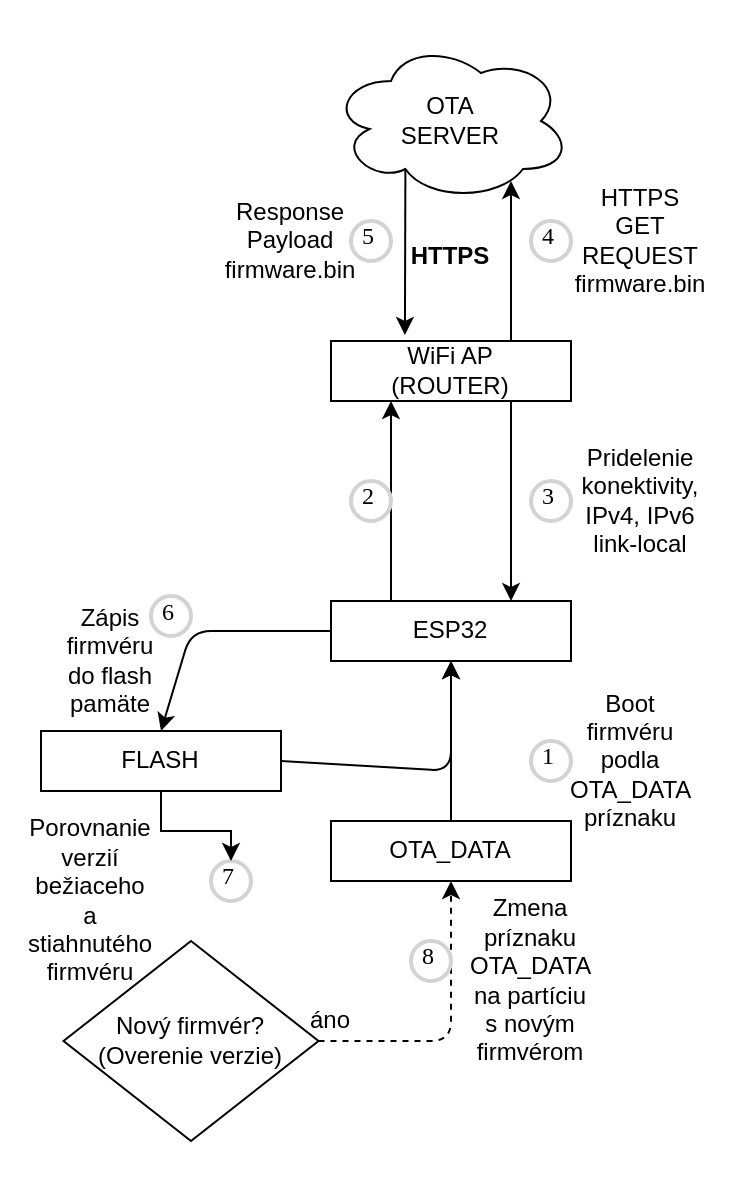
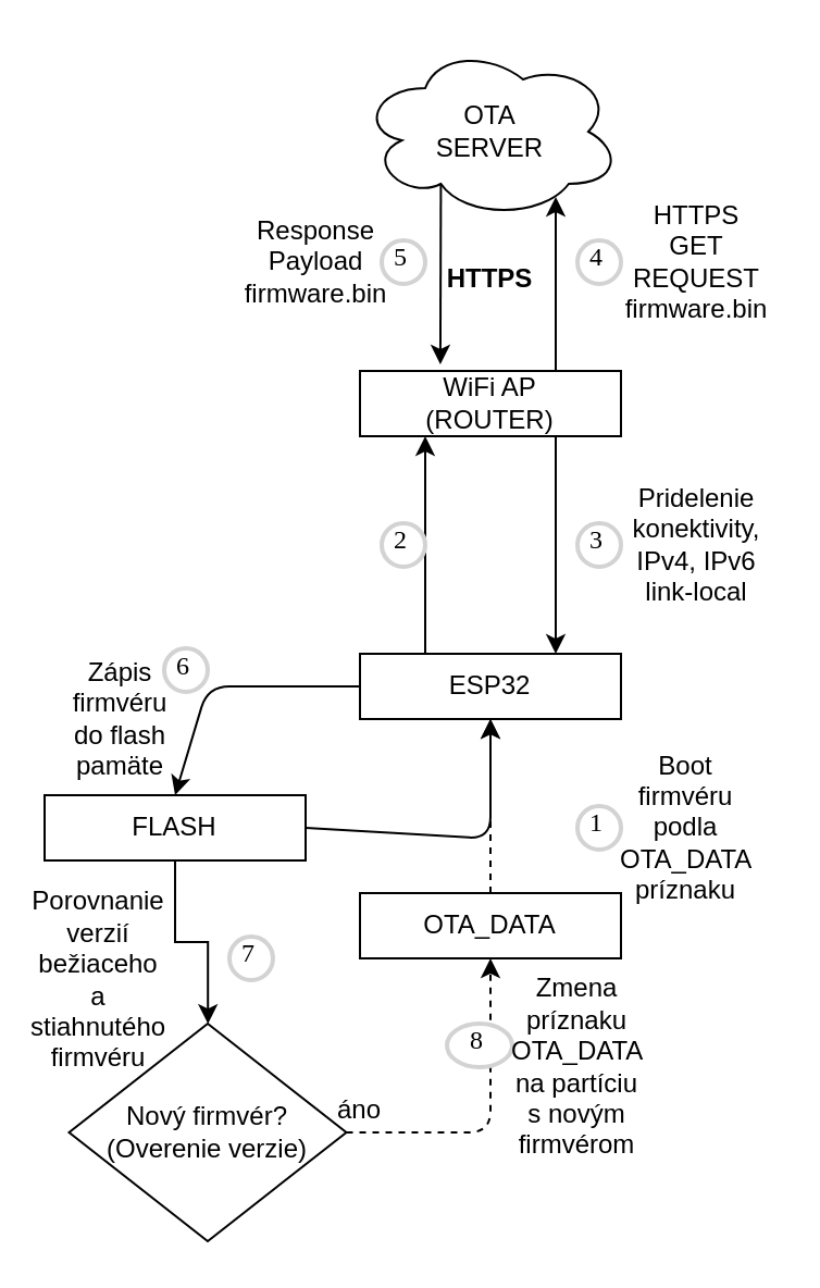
  <mxCell id="0" />
  <mxCell id="1" parent="0" />
  <mxCell id="2" value="" style="edgeStyle=orthogonalEdgeStyle;rounded=0;orthogonalLoop=1;jettySize=auto;html=1;entryX=0.25;entryY=1;entryDx=0;entryDy=0;exitX=0.25;exitY=0;exitDx=0;exitDy=0;" parent="1" source="3" target="5" edge="1"><mxGeometry relative="1" as="geometry"><mxPoint x="225" y="220" as="targetPoint" /></mxGeometry></mxCell>
  <mxCell id="3" value="ESP32" style="rounded=0;whiteSpace=wrap;html=1;" parent="1" vertex="1"><mxGeometry x="165" y="300" width="120" height="30" as="geometry" /></mxCell>
  <mxCell id="4" value="OTA_DATA" style="rounded=0;whiteSpace=wrap;html=1;" parent="1" vertex="1"><mxGeometry x="165" y="410" width="120" height="30" as="geometry" /></mxCell>
  <mxCell id="5" value="WiFi AP&lt;br&gt;(ROUTER)" style="rounded=0;whiteSpace=wrap;html=1;" parent="1" vertex="1"><mxGeometry x="165" y="170" width="120" height="30" as="geometry" /></mxCell>
  <mxCell id="6" value="OTA&lt;br&gt;SERVER" style="ellipse;shape=cloud;whiteSpace=wrap;html=1;" parent="1" vertex="1"><mxGeometry x="165" width="120" height="80" as="geometry" y="20" /></mxCell>
  <mxCell id="7" value="" style="endArrow=classic;html=1;exitX=0.75;exitY=1;exitDx=0;exitDy=0;entryX=0.75;entryY=0;entryDx=0;entryDy=0;" parent="1" source="5" target="3" edge="1"><mxGeometry width="50" height="50" relative="1" as="geometry"><mxPoint x="365" y="350" as="sourcePoint" /><mxPoint x="415" y="300" as="targetPoint" /></mxGeometry></mxCell>
  <mxCell id="8" value="Nový firmvér?&lt;br&gt;(Overenie verzie)" style="rhombus;whiteSpace=wrap;html=1;" parent="1" vertex="1"><mxGeometry x="31.25" y="470" width="127.5" height="100" as="geometry" /></mxCell>
  <mxCell id="9" value="" style="endArrow=classic;html=1;entryX=0.5;entryY=1;entryDx=0;entryDy=0;exitX=1;exitY=0.5;exitDx=0;exitDy=0;" parent="1" source="25" target="3" edge="1"><mxGeometry width="50" height="50" relative="1" as="geometry"><mxPoint x="145" y="320" as="sourcePoint" /><mxPoint x="195" y="270" as="targetPoint" /><Array as="points"><mxPoint x="225" y="385" /></Array></mxGeometry></mxCell>
  <mxCell id="10" value="1" style="ellipse;whiteSpace=wrap;html=1;aspect=fixed;strokeWidth=2;fontFamily=Tahoma;spacingBottom=4;spacingRight=2;strokeColor=#d3d3d3;" parent="1" vertex="1"><mxGeometry x="265" y="370" width="20" height="20" as="geometry" /></mxCell>
  <mxCell id="11" value="2" style="ellipse;whiteSpace=wrap;html=1;aspect=fixed;strokeWidth=2;fontFamily=Tahoma;spacingBottom=4;spacingRight=2;strokeColor=#d3d3d3;" parent="1" vertex="1"><mxGeometry x="175" y="240" width="20" height="20" as="geometry" /></mxCell>
  <mxCell id="12" value="3" style="ellipse;whiteSpace=wrap;html=1;aspect=fixed;strokeWidth=2;fontFamily=Tahoma;spacingBottom=4;spacingRight=2;strokeColor=#d3d3d3;" parent="1" vertex="1"><mxGeometry x="265" y="240" width="20" height="20" as="geometry" /></mxCell>
  <mxCell id="13" value="4" style="ellipse;whiteSpace=wrap;html=1;aspect=fixed;strokeWidth=2;fontFamily=Tahoma;spacingBottom=4;spacingRight=2;strokeColor=#d3d3d3;" parent="1" vertex="1"><mxGeometry x="265" y="110" width="20" height="20" as="geometry" /></mxCell>
  <mxCell id="14" value="5" style="ellipse;whiteSpace=wrap;html=1;aspect=fixed;strokeWidth=2;fontFamily=Tahoma;spacingBottom=4;spacingRight=2;strokeColor=#d3d3d3;" parent="1" vertex="1"><mxGeometry x="175" y="110" width="20" height="20" as="geometry" /></mxCell>
  <mxCell id="15" value="6" style="ellipse;whiteSpace=wrap;html=1;aspect=fixed;strokeWidth=2;fontFamily=Tahoma;spacingBottom=4;spacingRight=2;strokeColor=#d3d3d3;" parent="1" vertex="1"><mxGeometry x="75" y="297.5" width="20" height="20" as="geometry" /></mxCell>
  <mxCell id="16" value="7" style="ellipse;whiteSpace=wrap;html=1;aspect=fixed;strokeWidth=2;fontFamily=Tahoma;spacingBottom=4;spacingRight=2;strokeColor=#d3d3d3;" parent="1" vertex="1"><mxGeometry x="105" y="430" width="20" height="20" as="geometry" /></mxCell>
  <mxCell id="17" value="&lt;font&gt;&lt;br&gt;&lt;b&gt;&lt;font style=&quot;font-size: 12px&quot;&gt;HTTPS&lt;/font&gt;&lt;/b&gt;&lt;/font&gt;" style="text;html=1;strokeColor=none;fillColor=none;align=center;verticalAlign=middle;whiteSpace=wrap;rounded=0;" vertex="1" parent="1"><mxGeometry x="205" y="110" width="40" height="20" as="geometry" /></mxCell>
  <mxCell id="18" value="" style="endArrow=classic;html=1;exitX=0.75;exitY=0;exitDx=0;exitDy=0;" edge="1" parent="1" source="5"><mxGeometry width="50" height="50" relative="1" as="geometry"><mxPoint x="295" y="210" as="sourcePoint" /><mxPoint x="255" y="90" as="targetPoint" /></mxGeometry></mxCell>
  <mxCell id="19" value="" style="endArrow=classic;html=1;exitX=0.31;exitY=0.8;exitDx=0;exitDy=0;exitPerimeter=0;entryX=0.308;entryY=-0.1;entryDx=0;entryDy=0;entryPerimeter=0;" edge="1" parent="1" source="6" target="5"><mxGeometry width="50" height="50" relative="1" as="geometry"><mxPoint x="295" y="210" as="sourcePoint" /><mxPoint x="345" y="160" as="targetPoint" /></mxGeometry></mxCell>
  <mxCell id="20" value="Boot firmvéru&lt;br&gt;podla OTA_DATA príznaku" style="text;html=1;strokeColor=none;fillColor=none;align=center;verticalAlign=middle;whiteSpace=wrap;rounded=0;" vertex="1" parent="1"><mxGeometry x="295" y="370" width="40" height="20" as="geometry" /></mxCell>
  <mxCell id="21" value="Pridelenie konektivity, IPv4, IPv6 link-local" style="text;html=1;strokeColor=none;fillColor=none;align=center;verticalAlign=middle;whiteSpace=wrap;rounded=0;" vertex="1" parent="1"><mxGeometry x="285" y="240" width="70" height="20" as="geometry" /></mxCell>
  <mxCell id="22" value="HTTPS&lt;br&gt;GET REQUEST&lt;br&gt;firmware.bin" style="text;html=1;strokeColor=none;fillColor=none;align=center;verticalAlign=middle;whiteSpace=wrap;rounded=0;" vertex="1" parent="1"><mxGeometry x="300" y="110" width="40" height="20" as="geometry" /></mxCell>
  <mxCell id="23" value="Response&lt;br&gt;Payload firmware.bin" style="text;html=1;strokeColor=none;fillColor=none;align=center;verticalAlign=middle;whiteSpace=wrap;rounded=0;" vertex="1" parent="1"><mxGeometry x="125" y="110" width="40" height="20" as="geometry" /></mxCell>
- <mxCell id="24" value="" style="edgeStyle=orthogonalEdgeStyle;rounded=0;orthogonalLoop=1;jettySize=auto;html=1;" edge="1" parent="1" source="25" target="16"><mxGeometry relative="1" as="geometry" /></mxCell>
+ <mxCell id="24" value="" style="edgeStyle=orthogonalEdgeStyle;rounded=0;orthogonalLoop=1;jettySize=auto;html=1;" edge="1" parent="1" source="25" target="8"><mxGeometry relative="1" as="geometry" /></mxCell>
  <mxCell id="25" value="FLASH" style="rounded=0;whiteSpace=wrap;html=1;" vertex="1" parent="1"><mxGeometry x="20" y="365" width="120" height="30" as="geometry" /></mxCell>
- <mxCell id="26" value="" style="endArrow=classic;html=1;exitX=0.5;exitY=0;exitDx=0;exitDy=0;entryX=0.5;entryY=1;entryDx=0;entryDy=0;" edge="1" parent="1" source="4" target="3"><mxGeometry width="50" height="50" relative="1" as="geometry"><mxPoint x="125" y="350" as="sourcePoint" /><mxPoint x="175" y="300" as="targetPoint" /></mxGeometry></mxCell>
+ <mxCell id="26" value="" style="endArrow=classic;html=1;exitX=0.5;exitY=0;exitDx=0;exitDy=0;entryX=0.5;entryY=1;entryDx=0;entryDy=0;dashed=1;" edge="1" parent="1" source="4" target="3"><mxGeometry width="50" height="50" relative="1" as="geometry"><mxPoint x="125" y="350" as="sourcePoint" /><mxPoint x="175" y="300" as="targetPoint" /></mxGeometry></mxCell>
  <mxCell id="27" value="" style="endArrow=classic;html=1;entryX=0.5;entryY=0;entryDx=0;entryDy=0;exitX=0;exitY=0.5;exitDx=0;exitDy=0;" edge="1" parent="1" source="3" target="25"><mxGeometry width="50" height="50" relative="1" as="geometry"><mxPoint x="125" y="350" as="sourcePoint" /><mxPoint x="175" y="300" as="targetPoint" /><Array as="points"><mxPoint x="95" y="315" /></Array></mxGeometry></mxCell>
  <mxCell id="28" value="Zápis firmvéru do flash pamäte" style="text;html=1;strokeColor=none;fillColor=none;align=center;verticalAlign=middle;whiteSpace=wrap;rounded=0;" vertex="1" parent="1"><mxGeometry x="35" y="320" width="40" height="20" as="geometry" /></mxCell>
  <mxCell id="29" value="" style="endArrow=classic;html=1;exitX=1;exitY=0.5;exitDx=0;exitDy=0;entryX=0.5;entryY=1;entryDx=0;entryDy=0;dashed=1;" edge="1" parent="1" source="8" target="4"><mxGeometry width="50" height="50" relative="1" as="geometry"><mxPoint x="205" y="450" as="sourcePoint" /><mxPoint x="225" y="440" as="targetPoint" /><Array as="points"><mxPoint x="225" y="520" /></Array></mxGeometry></mxCell>
  <mxCell id="30" value="Porovnanie verzií bežiaceho a stiahnutého firmvéru" style="text;html=1;strokeColor=none;fillColor=none;align=center;verticalAlign=middle;whiteSpace=wrap;rounded=0;" vertex="1" parent="1"><mxGeometry x="25" y="440" width="40" height="20" as="geometry" /></mxCell>
- <mxCell id="31" value="8" style="ellipse;whiteSpace=wrap;html=1;aspect=fixed;strokeWidth=2;fontFamily=Tahoma;spacingBottom=4;spacingRight=2;strokeColor=#d3d3d3;" vertex="1" parent="1"><mxGeometry x="205" y="470" width="20" height="20" as="geometry" /></mxCell>
+ <mxCell id="31" value="8" style="ellipse;whiteSpace=wrap;html=1;aspect=fixed;strokeWidth=2;fontFamily=Tahoma;spacingBottom=4;spacingRight=2;strokeColor=#d3d3d3;" vertex="1" parent="1"><mxGeometry x="205" y="470" width="30" height="20" as="geometry" /></mxCell>
  <mxCell id="32" value="áno" style="text;html=1;strokeColor=none;fillColor=none;align=center;verticalAlign=middle;whiteSpace=wrap;rounded=0;" vertex="1" parent="1"><mxGeometry x="145" y="500" width="40" height="20" as="geometry" /></mxCell>
  <mxCell id="33" value="Zmena príznaku OTA_DATA na partíciu s novým firmvérom" style="text;html=1;strokeColor=none;fillColor=none;align=center;verticalAlign=middle;whiteSpace=wrap;rounded=0;" vertex="1" parent="1"><mxGeometry x="245" y="480" width="40" height="20" as="geometry" /></mxCell>
